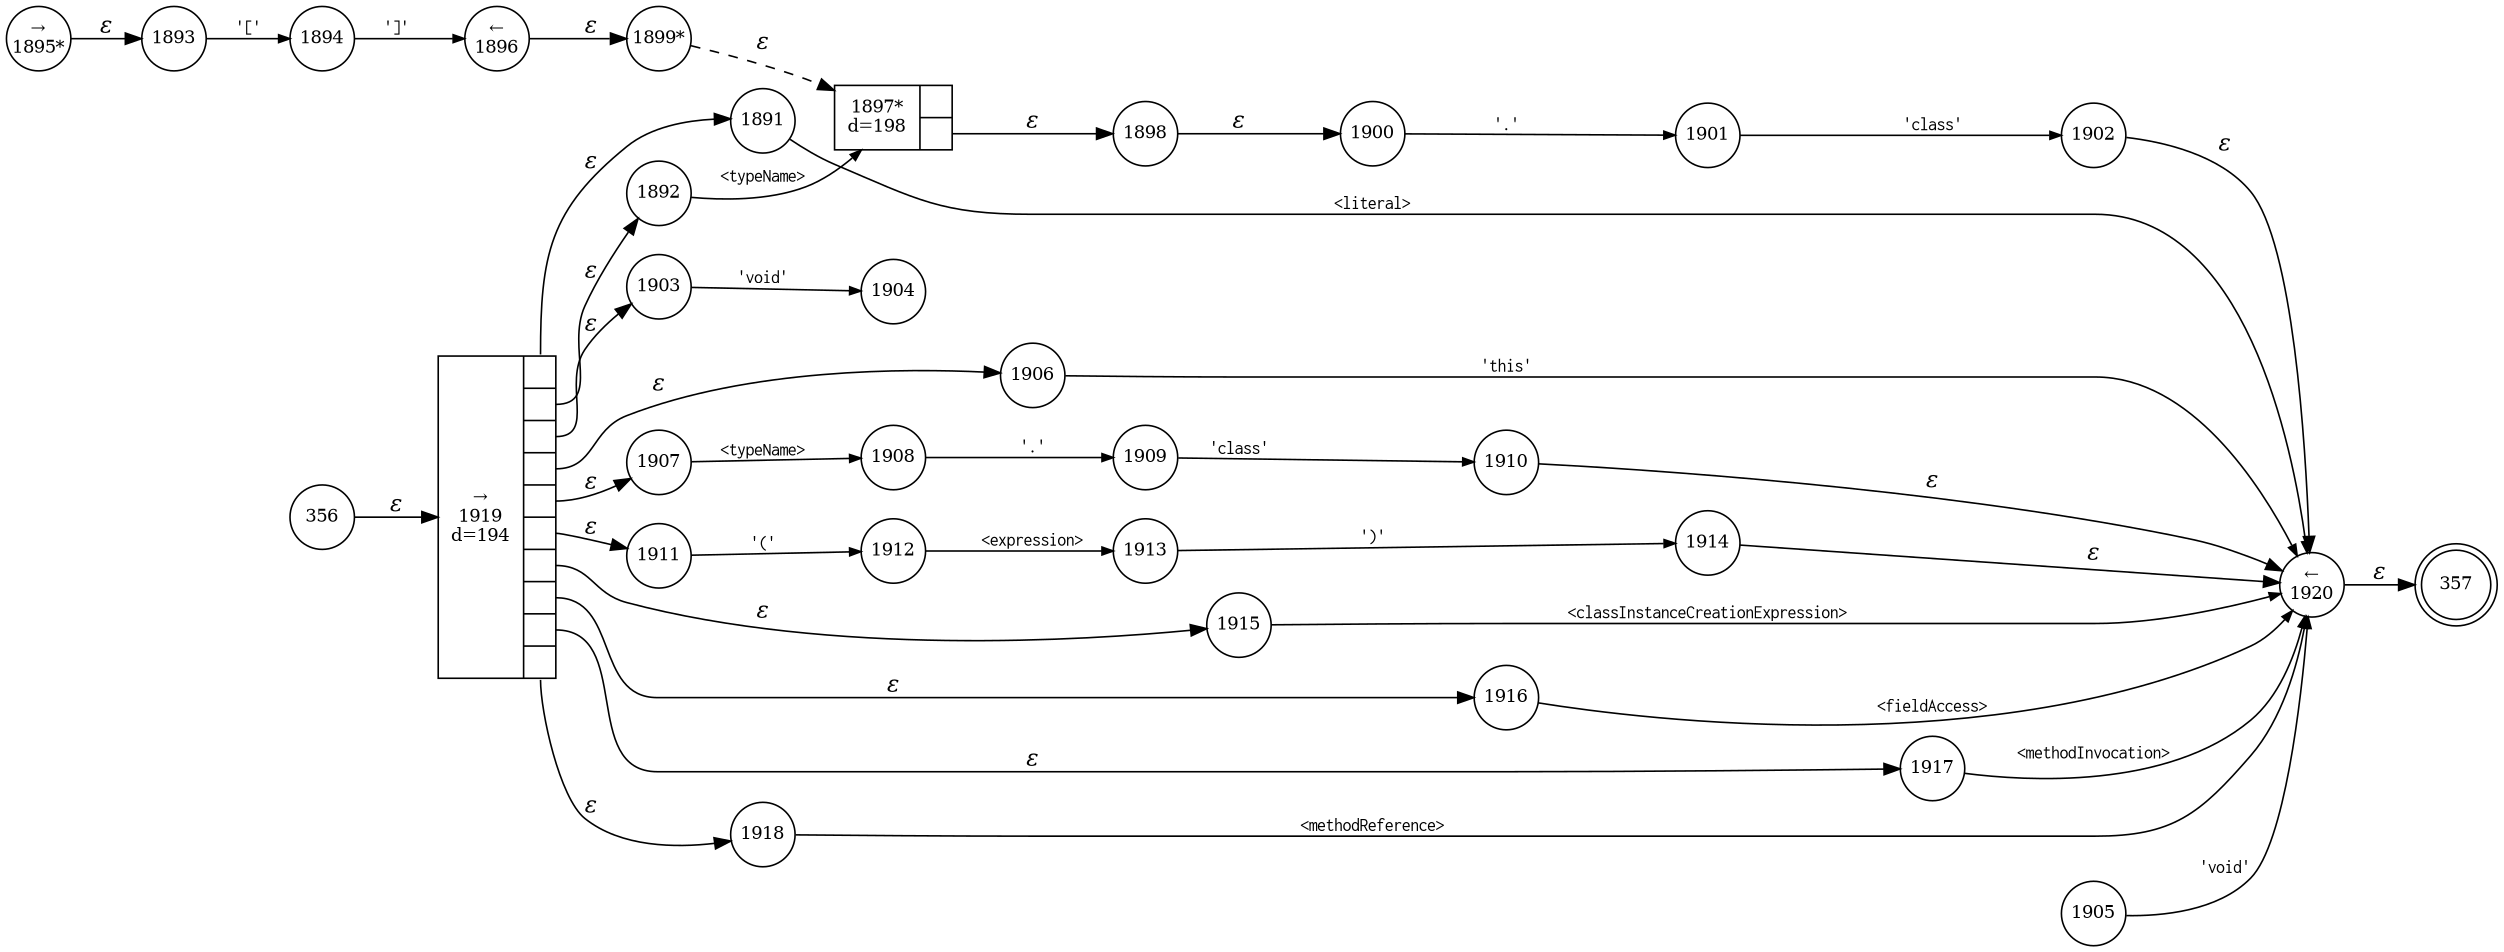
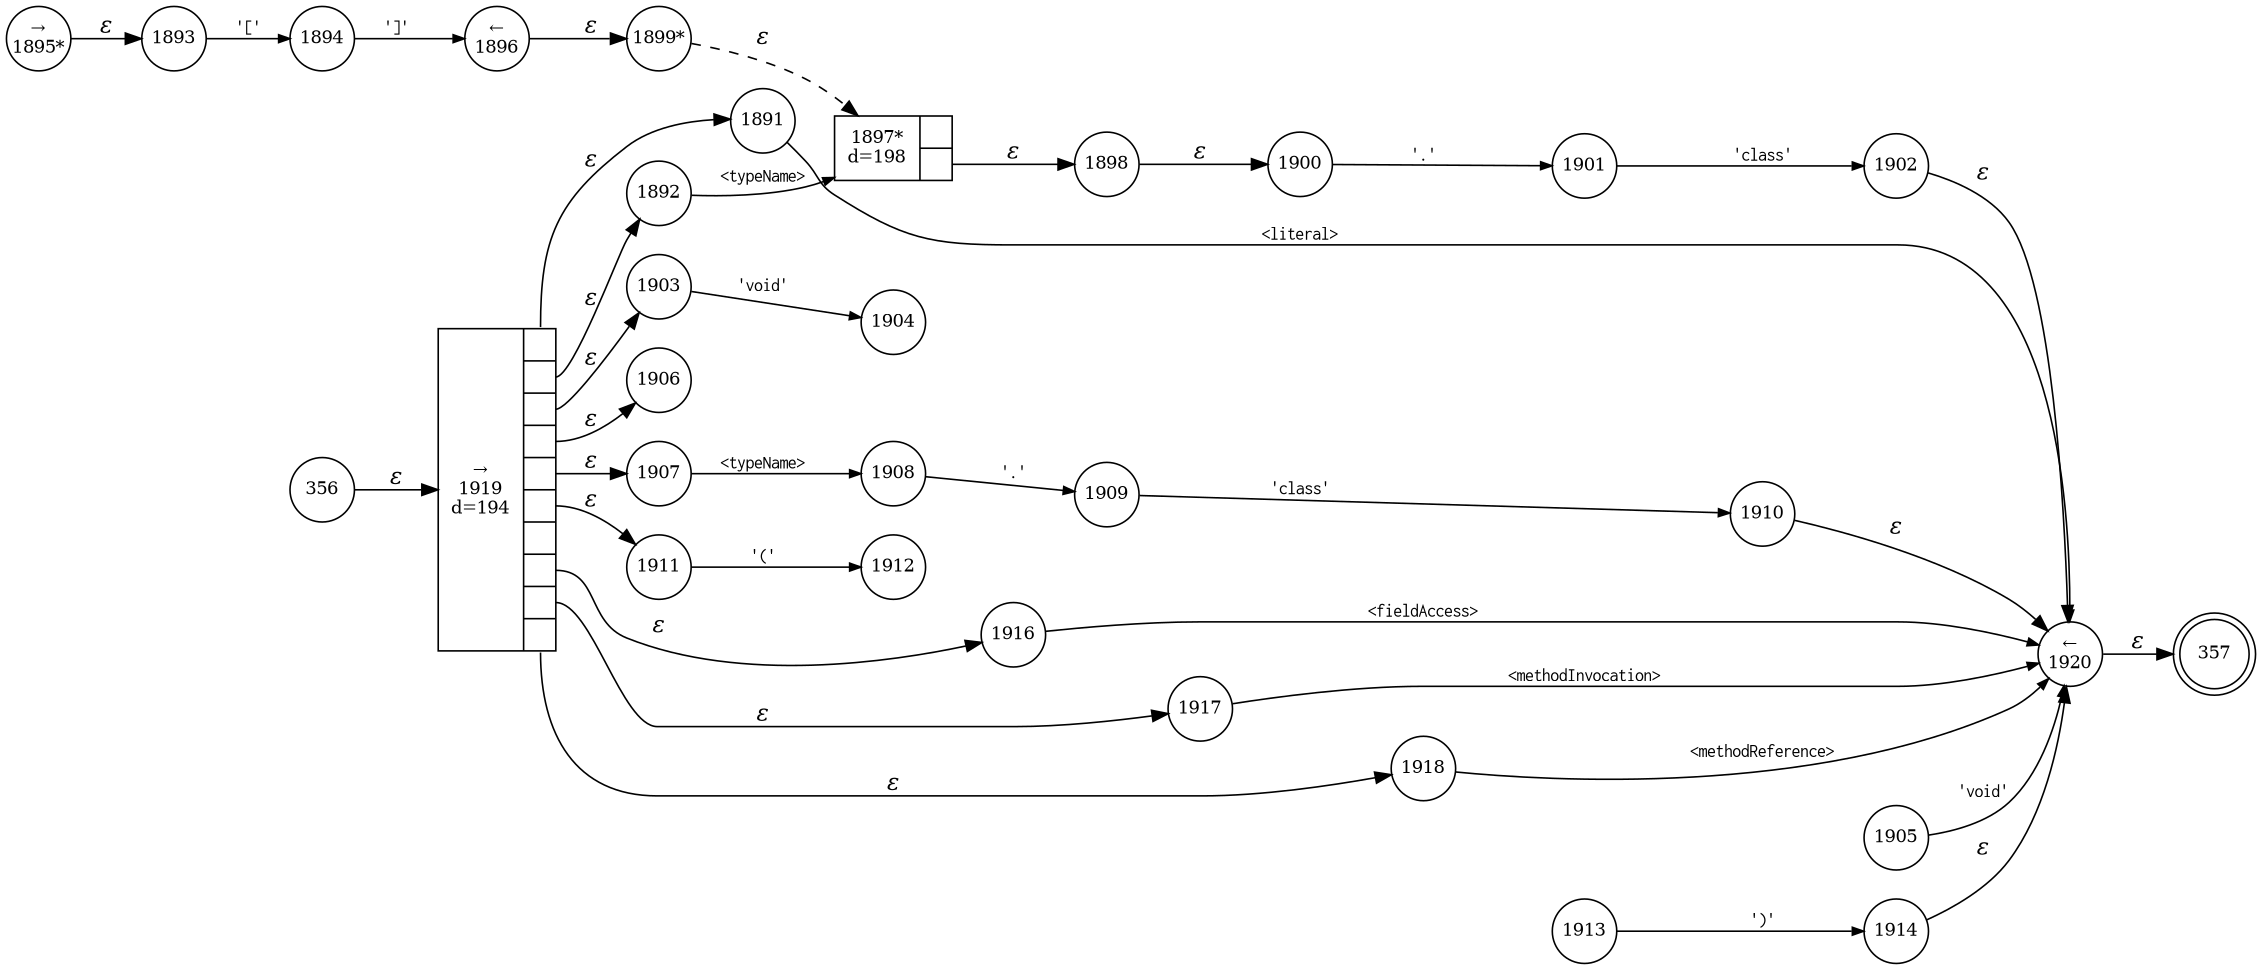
  digraph {
    rankdir=LR
    node [fixedsize=true fontsize=11 shape=circle peripheries=1]
    edge [fontname="Times-Italic"]
    n1 [label=357 shape=doublecircle width=.6 peripheries=""]
    n2 [label="&larr;\n1920" width=.55]
    n3 [label=1891 width=.55]
    n4 [label=356 width=.55]
    n5 [fixedsize=false label="{&rarr;\n1919\nd=194|{<p0>|<p1>|<p2>|<p3>|<p4>|<p5>|<p6>|<p7>|<p8>|<p9>}}" shape=record]
    n6 [label=1892 width=.55]
    n7 [label=1903 width=.55]
    n8 [label=1906 width=.55]
    n9 [label=1907 width=.55]
    n10 [label=1911 width=.55]
-   n11 [label=1915 width=.55]
    n12 [label=1916 width=.55]
    n13 [label=1917 width=.55]
    n14 [label=1918 width=.55]
    n15 [fixedsize=false label="{1897*\nd=198|{<p0>|<p1>}}" shape=record]
    n16 [label=1898 width=.55]
    n17 [label=1893 width=.55]
    n18 [label=1894 width=.55]
    n19 [label="&larr;\n1896" width=.55]
    n20 [label="1899*" width=.55]
    n21 [label="&rarr;\n1895*" width=.55]
    n22 [label=1900 width=.55]
    n23 [label=1901 width=.55]
    n24 [label=1902 width=.55]
    n25 [label=1904 width=.55]
    n26 [label=1905 width=.55]
    n27 [label=1908 width=.55]
    n28 [label=1909 width=.55]
    n29 [label=1910 width=.55]
    n30 [label=1912 width=.55]
    n31 [label=1913 width=.55]
    n32 [label=1914 width=.55]
    n2 -> n1 [label="&epsilon;"]
    n3 -> n2 [arrowhead=normal arrowsize=.7 fontname=Courier fontsize=11 label="<literal>"]
    n4 -> n5 [label="&epsilon;"]
    n5 -> n3 [label="&epsilon;" tailport=p0]
    n5 -> n6 [label="&epsilon;" tailport=p1]
    n5 -> n7 [label="&epsilon;" tailport=p2]
    n5 -> n8 [label="&epsilon;" tailport=p3]
    n5 -> n9 [label="&epsilon;" tailport=p4]
    n5 -> n10 [label="&epsilon;" tailport=p5]
-   n5 -> n11 [label="&epsilon;" tailport=p6]
    n5 -> n12 [label="&epsilon;" tailport=p7]
    n5 -> n13 [label="&epsilon;" tailport=p8]
    n5 -> n14 [label="&epsilon;" tailport=p9]
    n6 -> n15 [arrowhead=normal arrowsize=.7 fontname=Courier fontsize=11 label="<typeName>"]
    n7 -> n25 [arrowhead=normal arrowsize=.7 fontname=Courier fontsize=11 label="'void'"]
-   n8 -> n2 [arrowhead=normal arrowsize=.7 fontname=Courier fontsize=11 label="'this'"]
    n9 -> n27 [arrowhead=normal arrowsize=.7 fontname=Courier fontsize=11 label="<typeName>"]
    n10 -> n30 [arrowhead=normal arrowsize=.7 fontname=Courier fontsize=11 label="'('"]
-   n11 -> n2 [arrowhead=normal arrowsize=.7 fontname=Courier fontsize=11 label="<classInstanceCreationExpression>"]
    n12 -> n2 [arrowhead=normal arrowsize=.7 fontname=Courier fontsize=11 label="<fieldAccess>"]
    n13 -> n2 [arrowhead=normal arrowsize=.7 fontname=Courier fontsize=11 label="<methodInvocation>"]
    n14 -> n2 [arrowhead=normal arrowsize=.7 fontname=Courier fontsize=11 label="<methodReference>"]
    n15 -> n16 [label="&epsilon;" tailport=p1]
    n16 -> n22 [label="&epsilon;"]
    n17 -> n18 [arrowhead=normal arrowsize=.7 fontname=Courier fontsize=11 label="'['"]
    n18 -> n19 [arrowhead=normal arrowsize=.7 fontname=Courier fontsize=11 label="']'"]
    n19 -> n20 [label="&epsilon;"]
    n20 -> n15 [label="&epsilon;" style=dashed]
    n21 -> n17 [label="&epsilon;"]
    n22 -> n23 [arrowhead=normal arrowsize=.7 fontname=Courier fontsize=11 label="'.'"]
    n23 -> n24 [arrowhead=normal arrowsize=.7 fontname=Courier fontsize=11 label="'class'"]
    n24 -> n2 [label="&epsilon;"]
    n26 -> n2 [arrowhead=normal arrowsize=.7 fontname=Courier fontsize=11 label="'void'"]
    n27 -> n28 [arrowhead=normal arrowsize=.7 fontname=Courier fontsize=11 label="'.'"]
    n28 -> n29 [arrowhead=normal arrowsize=.7 fontname=Courier fontsize=11 label="'class'"]
    n29 -> n2 [label="&epsilon;"]
-   n30 -> n31 [arrowhead=normal arrowsize=.7 fontname=Courier fontsize=11 label="<expression>"]
    n31 -> n32 [arrowhead=normal arrowsize=.7 fontname=Courier fontsize=11 label="')'"]
    n32 -> n2 [label="&epsilon;"]
  }
